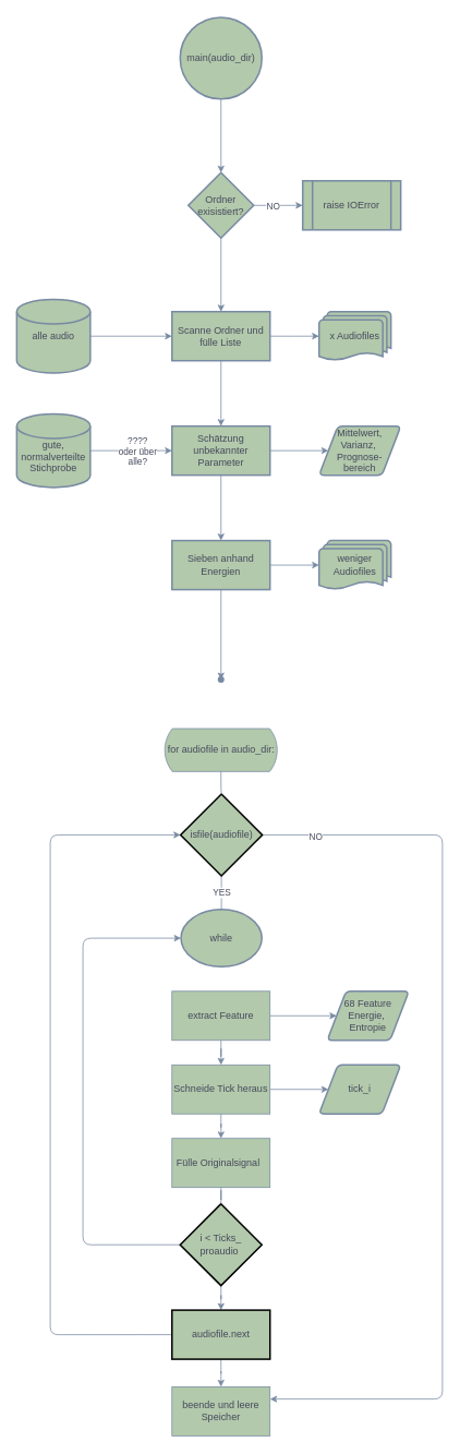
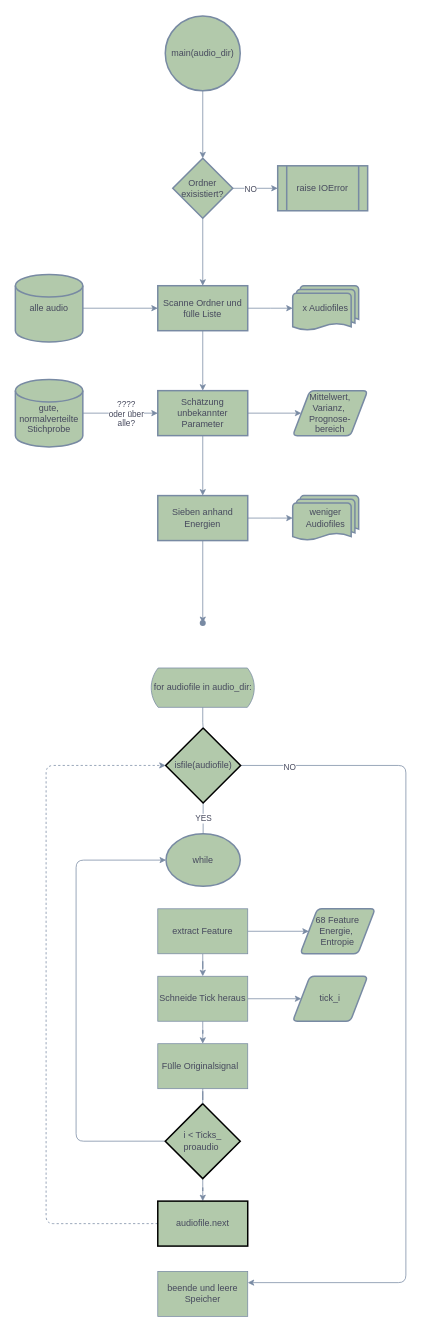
  <mxCell id="0" />
  <mxCell id="1" parent="0" />
  <mxCell id="2" value="" style="edgeStyle=orthogonalEdgeStyle;rounded=0;orthogonalLoop=1;jettySize=auto;html=1;fontColor=#46495D;labelBorderColor=none;strokeColor=#788AA3;" edge="1" parent="1" source="3" target="7"><mxGeometry relative="1" as="geometry" /></mxCell>
  <mxCell id="3" value="main(audio_dir)" style="strokeWidth=2;html=1;shape=mxgraph.flowchart.start_2;whiteSpace=wrap;labelBorderColor=none;fillColor=#B2C9AB;strokeColor=#788AA3;fontColor=#46495D;" vertex="1" parent="1"><mxGeometry x="220" y="20" width="100" height="100" as="geometry" /></mxCell>
  <mxCell id="4" value="" style="edgeStyle=orthogonalEdgeStyle;rounded=0;orthogonalLoop=1;jettySize=auto;html=1;fontColor=#46495D;labelBorderColor=none;strokeColor=#788AA3;" edge="1" parent="1" source="7" target="8"><mxGeometry relative="1" as="geometry" /></mxCell>
  <mxCell id="5" value="NO" style="edgeLabel;html=1;align=center;verticalAlign=middle;resizable=0;points=[];fontColor=#46495D;labelBorderColor=none;" vertex="1" connectable="0" parent="4"><mxGeometry x="-0.25" y="-1" relative="1" as="geometry"><mxPoint as="offset" /></mxGeometry></mxCell>
  <mxCell id="6" value="" style="edgeStyle=orthogonalEdgeStyle;rounded=0;orthogonalLoop=1;jettySize=auto;html=1;fontColor=#46495D;labelBorderColor=none;strokeColor=#788AA3;" edge="1" parent="1" source="7" target="11"><mxGeometry relative="1" as="geometry" /></mxCell>
  <mxCell id="7" value="Ordner&lt;br&gt;exisistiert?" style="rhombus;whiteSpace=wrap;html=1;strokeWidth=2;labelBorderColor=none;fillColor=#B2C9AB;strokeColor=#788AA3;fontColor=#46495D;" vertex="1" parent="1"><mxGeometry x="230" y="210" width="80" height="80" as="geometry" /></mxCell>
  <mxCell id="8" value="raise IOError" style="shape=process;whiteSpace=wrap;html=1;backgroundOutline=1;strokeWidth=2;labelBorderColor=none;fillColor=#B2C9AB;strokeColor=#788AA3;fontColor=#46495D;" vertex="1" parent="1"><mxGeometry x="370" y="220" width="120" height="60" as="geometry" /></mxCell>
  <mxCell id="9" value="" style="edgeStyle=orthogonalEdgeStyle;rounded=0;orthogonalLoop=1;jettySize=auto;html=1;fontColor=#46495D;labelBorderColor=none;strokeColor=#788AA3;" edge="1" parent="1" source="11"><mxGeometry relative="1" as="geometry"><mxPoint x="390" y="410" as="targetPoint" /></mxGeometry></mxCell>
  <mxCell id="10" value="" style="edgeStyle=orthogonalEdgeStyle;rounded=0;orthogonalLoop=1;jettySize=auto;html=1;fontColor=#46495D;labelBorderColor=none;strokeColor=#788AA3;" edge="1" parent="1" source="11" target="16"><mxGeometry relative="1" as="geometry" /></mxCell>
  <mxCell id="11" value="Scanne Ordner und&lt;br&gt;fülle Liste" style="whiteSpace=wrap;html=1;strokeWidth=2;labelBorderColor=none;fillColor=#B2C9AB;strokeColor=#788AA3;fontColor=#46495D;" vertex="1" parent="1"><mxGeometry x="210" y="380" width="120" height="60" as="geometry" /></mxCell>
  <mxCell id="12" value="" style="edgeStyle=orthogonalEdgeStyle;rounded=0;orthogonalLoop=1;jettySize=auto;html=1;fontColor=#46495D;labelBorderColor=none;strokeColor=#788AA3;" edge="1" parent="1" source="13" target="11"><mxGeometry relative="1" as="geometry" /></mxCell>
  <mxCell id="13" value="alle audio" style="strokeWidth=2;html=1;shape=mxgraph.flowchart.database;whiteSpace=wrap;labelBorderColor=none;fillColor=#B2C9AB;strokeColor=#788AA3;fontColor=#46495D;" vertex="1" parent="1"><mxGeometry x="20" y="365" width="90" height="90" as="geometry" /></mxCell>
  <mxCell id="14" value="" style="edgeStyle=orthogonalEdgeStyle;rounded=0;orthogonalLoop=1;jettySize=auto;html=1;fontColor=#46495D;labelBorderColor=none;strokeColor=#788AA3;" edge="1" parent="1" source="16" target="19"><mxGeometry relative="1" as="geometry" /></mxCell>
  <mxCell id="15" value="" style="edgeStyle=orthogonalEdgeStyle;rounded=0;orthogonalLoop=1;jettySize=auto;html=1;fontColor=#46495D;labelBorderColor=none;strokeColor=#788AA3;" edge="1" parent="1" source="16" target="22"><mxGeometry relative="1" as="geometry" /></mxCell>
  <mxCell id="16" value="Schätzung unbekannter Parameter" style="whiteSpace=wrap;html=1;strokeWidth=2;labelBorderColor=none;fillColor=#B2C9AB;strokeColor=#788AA3;fontColor=#46495D;" vertex="1" parent="1"><mxGeometry x="210" y="520" width="120" height="60" as="geometry" /></mxCell>
  <mxCell id="17" value="" style="edgeStyle=orthogonalEdgeStyle;rounded=0;orthogonalLoop=1;jettySize=auto;html=1;fontColor=#46495D;labelBorderColor=none;strokeColor=#788AA3;" edge="1" parent="1" source="19"><mxGeometry relative="1" as="geometry"><mxPoint x="390" y="690" as="targetPoint" /></mxGeometry></mxCell>
  <mxCell id="18" value="" style="edgeStyle=orthogonalEdgeStyle;curved=0;rounded=1;sketch=0;orthogonalLoop=1;jettySize=auto;html=1;fontColor=#46495D;strokeColor=#788AA3;fillColor=#B2C9AB;" edge="1" parent="1" source="19" target="50"><mxGeometry relative="1" as="geometry" /></mxCell>
  <mxCell id="19" value="Sieben anhand Energien" style="whiteSpace=wrap;html=1;strokeWidth=2;labelBorderColor=none;fillColor=#B2C9AB;strokeColor=#788AA3;fontColor=#46495D;" vertex="1" parent="1"><mxGeometry x="210" y="660" width="120" height="60" as="geometry" /></mxCell>
  <mxCell id="20" value="weniger Audiofiles" style="strokeWidth=2;html=1;shape=mxgraph.flowchart.multi-document;whiteSpace=wrap;labelBorderColor=none;fillColor=#B2C9AB;strokeColor=#788AA3;fontColor=#46495D;" vertex="1" parent="1"><mxGeometry x="390" y="660" width="88" height="60" as="geometry" /></mxCell>
  <mxCell id="21" value="x Audiofiles" style="strokeWidth=2;html=1;shape=mxgraph.flowchart.multi-document;whiteSpace=wrap;labelBorderColor=none;fillColor=#B2C9AB;strokeColor=#788AA3;fontColor=#46495D;" vertex="1" parent="1"><mxGeometry x="390" y="380" width="88" height="60" as="geometry" /></mxCell>
  <mxCell id="22" value="Mittelwert, Varianz,&amp;nbsp;&lt;br&gt;Prognose-&lt;br&gt;bereich" style="shape=parallelogram;html=1;strokeWidth=2;perimeter=parallelogramPerimeter;whiteSpace=wrap;rounded=1;arcSize=12;size=0.23;labelBorderColor=none;fillColor=#B2C9AB;strokeColor=#788AA3;fontColor=#46495D;" vertex="1" parent="1"><mxGeometry x="390" y="520" width="100" height="60" as="geometry" /></mxCell>
  <mxCell id="23" value="" style="edgeStyle=orthogonalEdgeStyle;rounded=0;orthogonalLoop=1;jettySize=auto;html=1;fontColor=#46495D;labelBorderColor=none;strokeColor=#788AA3;" edge="1" parent="1" source="25" target="16"><mxGeometry relative="1" as="geometry" /></mxCell>
  <mxCell id="24" value="????&lt;br&gt;oder über&lt;br&gt;alle?" style="edgeLabel;html=1;align=center;verticalAlign=middle;resizable=0;points=[];fontColor=#46495D;labelBorderColor=none;" vertex="1" connectable="0" parent="23"><mxGeometry x="0.14" relative="1" as="geometry"><mxPoint as="offset" /></mxGeometry></mxCell>
  <mxCell id="25" value="&lt;br&gt;gute, normalverteilte Stichprobe" style="strokeWidth=2;html=1;shape=mxgraph.flowchart.database;whiteSpace=wrap;labelBorderColor=none;fillColor=#B2C9AB;strokeColor=#788AA3;fontColor=#46495D;" vertex="1" parent="1"><mxGeometry x="20" y="505" width="90" height="90" as="geometry" /></mxCell>
  <mxCell id="26" value="for audiofile in audio_dir:" style="html=1;dashed=0;whitespace=wrap;shape=mxgraph.dfd.loop;labelBorderColor=none;fillColor=#B2C9AB;strokeColor=#788AA3;fontColor=#46495D;" vertex="1" parent="1"><mxGeometry x="200" y="890" width="140" height="52.5" as="geometry" /></mxCell>
  <mxCell id="27" value="" style="edgeStyle=orthogonalEdgeStyle;rounded=0;orthogonalLoop=1;jettySize=auto;html=1;fontColor=#46495D;labelBorderColor=none;strokeColor=#788AA3;" edge="1" parent="1" source="29" target="30"><mxGeometry relative="1" as="geometry" /></mxCell>
  <mxCell id="28" value="" style="edgeStyle=orthogonalEdgeStyle;rounded=0;orthogonalLoop=1;jettySize=auto;html=1;fontColor=#46495D;strokeColor=#788AA3;" edge="1" parent="1" source="29" target="33"><mxGeometry relative="1" as="geometry" /></mxCell>
  <mxCell id="29" value="extract Feature" style="whiteSpace=wrap;html=1;dashed=0;labelBorderColor=none;fillColor=#B2C9AB;strokeColor=#788AA3;fontColor=#46495D;" vertex="1" parent="1"><mxGeometry x="210" y="1211.25" width="120" height="60" as="geometry" /></mxCell>
  <mxCell id="30" value="68 Feature&lt;br&gt;Energie,&amp;nbsp;&lt;br&gt;Entropie" style="shape=parallelogram;html=1;strokeWidth=2;perimeter=parallelogramPerimeter;whiteSpace=wrap;rounded=1;arcSize=12;size=0.23;labelBorderColor=none;fillColor=#B2C9AB;strokeColor=#788AA3;fontColor=#46495D;" vertex="1" parent="1"><mxGeometry x="400" y="1211.25" width="100" height="60" as="geometry" /></mxCell>
  <mxCell id="31" value="" style="edgeStyle=orthogonalEdgeStyle;curved=0;rounded=1;sketch=0;orthogonalLoop=1;jettySize=auto;html=1;fontColor=#46495D;strokeColor=#788AA3;fillColor=#B2C9AB;" edge="1" parent="1" source="33" target="37"><mxGeometry relative="1" as="geometry" /></mxCell>
  <mxCell id="32" value="" style="edgeStyle=orthogonalEdgeStyle;curved=0;rounded=1;sketch=0;orthogonalLoop=1;jettySize=auto;html=1;fontColor=#46495D;strokeColor=#788AA3;fillColor=#B2C9AB;" edge="1" parent="1" source="33" target="38"><mxGeometry relative="1" as="geometry" /></mxCell>
  <mxCell id="33" value="Schneide Tick heraus" style="whiteSpace=wrap;html=1;dashed=0;fontColor=#46495D;strokeColor=#788AA3;fillColor=#B2C9AB;" vertex="1" parent="1"><mxGeometry x="210" y="1301.25" width="120" height="60" as="geometry" /></mxCell>
  <mxCell id="34" value="while" style="strokeWidth=2;html=1;shape=mxgraph.flowchart.start_2;whiteSpace=wrap;fontColor=#46495D;fillColor=#B2C9AB;strokeColor=#788AA3;" vertex="1" parent="1"><mxGeometry x="221" y="1111.25" width="99" height="70" as="geometry" /></mxCell>
  <mxCell id="35" value="YES" style="edgeStyle=orthogonalEdgeStyle;rounded=0;orthogonalLoop=1;jettySize=auto;html=1;fontColor=#46495D;labelBorderColor=none;strokeColor=#788AA3;endArrow=none;startArrow=none;" edge="1" parent="1" source="41" target="34"><mxGeometry relative="1" as="geometry"><mxPoint x="270" y="893.75" as="sourcePoint" /><mxPoint x="270" y="1011.25" as="targetPoint" /></mxGeometry></mxCell>
  <mxCell id="36" value="" style="edgeStyle=orthogonalEdgeStyle;curved=0;rounded=1;sketch=0;orthogonalLoop=1;jettySize=auto;html=1;fontColor=#46495D;strokeColor=#788AA3;fillColor=#B2C9AB;exitX=0;exitY=0.5;exitDx=0;exitDy=0;exitPerimeter=0;" edge="1" parent="1" source="45" target="34"><mxGeometry relative="1" as="geometry"><mxPoint x="121" y="1541.25" as="sourcePoint" /><mxPoint x="130" y="1511.25" as="targetPoint" /><Array as="points"><mxPoint x="101" y="1521.25" /><mxPoint x="101" y="1146.25" /></Array></mxGeometry></mxCell>
  <mxCell id="37" value="Fülle Originalsignal&amp;nbsp;&amp;nbsp;" style="whiteSpace=wrap;html=1;dashed=0;fontColor=#46495D;strokeColor=#788AA3;fillColor=#B2C9AB;" vertex="1" parent="1"><mxGeometry x="210" y="1391.25" width="120" height="60" as="geometry" /></mxCell>
  <mxCell id="38" value="tick_i" style="shape=parallelogram;html=1;strokeWidth=2;perimeter=parallelogramPerimeter;whiteSpace=wrap;rounded=1;arcSize=12;size=0.23;labelBorderColor=none;fillColor=#B2C9AB;strokeColor=#788AA3;fontColor=#46495D;" vertex="1" parent="1"><mxGeometry x="390" y="1301.25" width="100" height="60" as="geometry" /></mxCell>
  <mxCell id="39" style="edgeStyle=orthogonalEdgeStyle;curved=0;rounded=1;sketch=0;orthogonalLoop=1;jettySize=auto;html=1;exitX=1;exitY=0.5;exitDx=0;exitDy=0;exitPerimeter=0;fontColor=#46495D;strokeColor=#788AA3;fillColor=#B2C9AB;" edge="1" parent="1" source="41" target="43"><mxGeometry relative="1" as="geometry"><mxPoint x="591" y="1671.25" as="targetPoint" /><Array as="points"><mxPoint x="541" y="1020" /><mxPoint x="541" y="1710" /></Array></mxGeometry></mxCell>
  <mxCell id="40" value="NO" style="edgeLabel;html=1;align=center;verticalAlign=middle;resizable=0;points=[];fontColor=#46495D;" vertex="1" connectable="0" parent="39"><mxGeometry x="-0.884" y="-2" relative="1" as="geometry"><mxPoint as="offset" /></mxGeometry></mxCell>
  <mxCell id="41" value="isfile(audiofile)" style="strokeWidth=2;html=1;shape=mxgraph.flowchart.decision;whiteSpace=wrap;rounded=0;sketch=0;fontColor=#46495D;fillColor=#B2C9AB;" vertex="1" parent="1"><mxGeometry x="220.5" y="970" width="100" height="100" as="geometry" /></mxCell>
  <mxCell id="42" value="" style="edgeStyle=orthogonalEdgeStyle;rounded=0;orthogonalLoop=1;jettySize=auto;html=1;fontColor=#46495D;labelBorderColor=none;strokeColor=#788AA3;endArrow=none;" edge="1" parent="1" source="26" target="41"><mxGeometry relative="1" as="geometry"><mxPoint x="270" y="942.5" as="sourcePoint" /><mxPoint x="270.5" y="1230" as="targetPoint" /></mxGeometry></mxCell>
  <mxCell id="43" value="beende und leere Speicher" style="whiteSpace=wrap;html=1;dashed=0;fontColor=#46495D;strokeColor=#788AA3;fillColor=#B2C9AB;" vertex="1" parent="1"><mxGeometry x="210" y="1695" width="120" height="60" as="geometry" /></mxCell>
  <mxCell id="44" value="" style="edgeStyle=orthogonalEdgeStyle;curved=0;rounded=1;sketch=0;orthogonalLoop=1;jettySize=auto;html=1;fontColor=#46495D;strokeColor=#788AA3;fillColor=#B2C9AB;" edge="1" parent="1" source="45" target="49"><mxGeometry relative="1" as="geometry" /></mxCell>
  <mxCell id="45" value="i &amp;lt; Ticks_&lt;br&gt;proaudio&amp;nbsp;" style="strokeWidth=2;html=1;shape=mxgraph.flowchart.decision;whiteSpace=wrap;rounded=0;sketch=0;fontColor=#46495D;fillColor=#B2C9AB;" vertex="1" parent="1"><mxGeometry x="220" y="1471.25" width="100" height="100" as="geometry" /></mxCell>
  <mxCell id="46" value="" style="edgeStyle=orthogonalEdgeStyle;curved=0;rounded=1;sketch=0;orthogonalLoop=1;jettySize=auto;html=1;fontColor=#46495D;strokeColor=#788AA3;fillColor=#B2C9AB;endArrow=none;" edge="1" parent="1" source="37" target="45"><mxGeometry relative="1" as="geometry"><mxPoint x="270" y="1541.25" as="sourcePoint" /><mxPoint x="270.5" y="1771.25" as="targetPoint" /></mxGeometry></mxCell>
- <mxCell id="47" value="" style="edgeStyle=orthogonalEdgeStyle;curved=0;rounded=1;sketch=0;orthogonalLoop=1;jettySize=auto;html=1;fontColor=#46495D;strokeColor=#788AA3;fillColor=#B2C9AB;" edge="1" parent="1" source="49" target="43"><mxGeometry relative="1" as="geometry" /></mxCell>
- <mxCell id="48" style="edgeStyle=orthogonalEdgeStyle;curved=0;rounded=1;sketch=0;orthogonalLoop=1;jettySize=auto;html=1;exitX=0;exitY=0.5;exitDx=0;exitDy=0;fontColor=#46495D;strokeColor=#788AA3;fillColor=#B2C9AB;entryX=0;entryY=0.5;entryDx=0;entryDy=0;entryPerimeter=0;" edge="1" parent="1" source="49" target="41"><mxGeometry relative="1" as="geometry"><mxPoint x="121" y="1071.25" as="targetPoint" /><Array as="points"><mxPoint x="61" y="1631.25" /><mxPoint x="61" y="1020.25" /></Array></mxGeometry></mxCell>
+ <mxCell id="48" style="edgeStyle=orthogonalEdgeStyle;curved=0;rounded=1;sketch=0;orthogonalLoop=1;jettySize=auto;html=1;exitX=0;exitY=0.5;exitDx=0;exitDy=0;fontColor=#46495D;strokeColor=#788AA3;fillColor=#B2C9AB;entryX=0;entryY=0.5;entryDx=0;entryDy=0;entryPerimeter=0;dashed=1;" edge="1" parent="1" source="49" target="41"><mxGeometry relative="1" as="geometry"><mxPoint x="121" y="1071.25" as="targetPoint" /><Array as="points"><mxPoint x="61" y="1631.25" /><mxPoint x="61" y="1020.25" /></Array></mxGeometry></mxCell>
  <mxCell id="49" value="audiofile.next" style="whiteSpace=wrap;html=1;rounded=0;fontColor=#46495D;strokeWidth=2;fillColor=#B2C9AB;sketch=0;" vertex="1" parent="1"><mxGeometry x="210" y="1601.25" width="120" height="60" as="geometry" /></mxCell>
  <mxCell id="50" value="" style="shape=waypoint;size=6;pointerEvents=1;points=[];fillColor=#B2C9AB;resizable=0;rotatable=0;perimeter=centerPerimeter;snapToPoint=1;fontColor=#46495D;strokeColor=#788AA3;strokeWidth=2;" vertex="1" parent="1"><mxGeometry x="250" y="810" width="40" height="40" as="geometry" /></mxCell>
